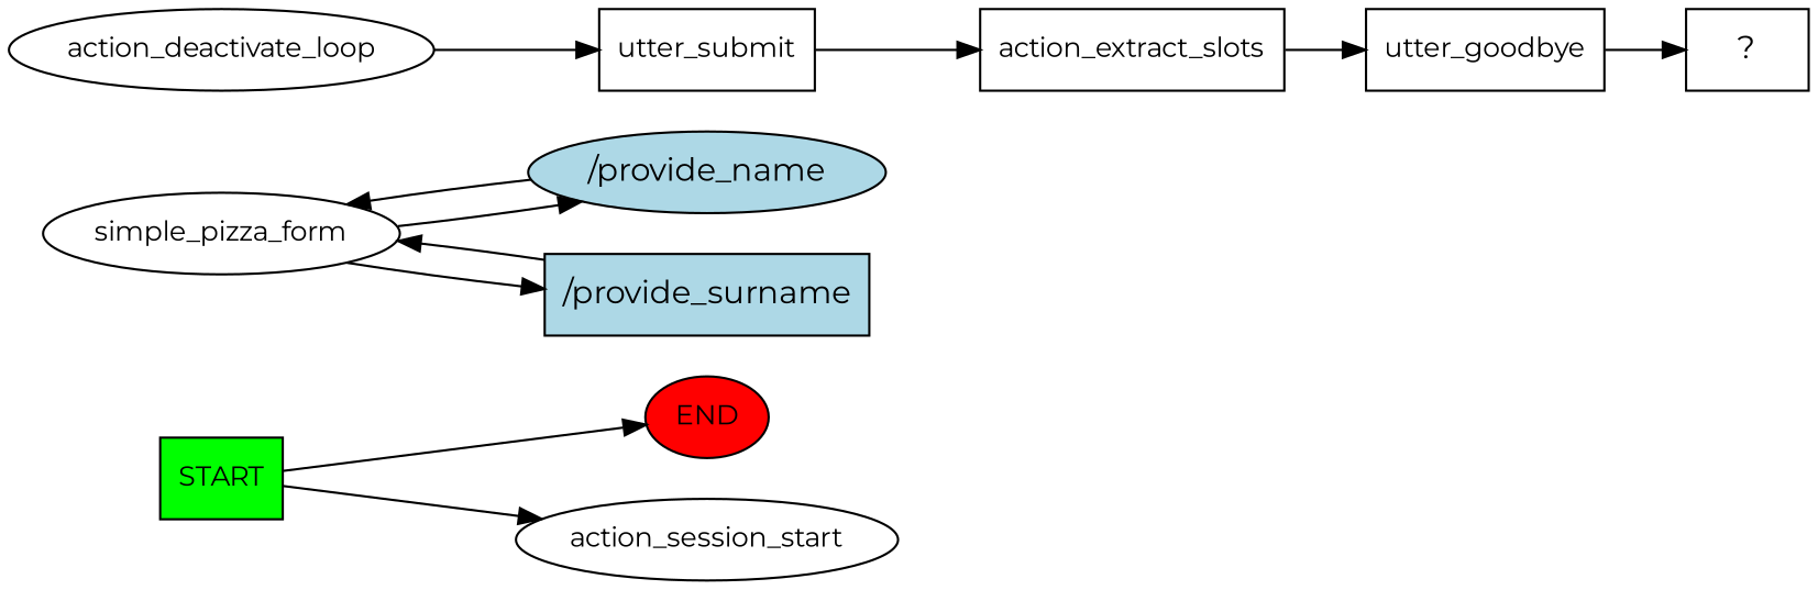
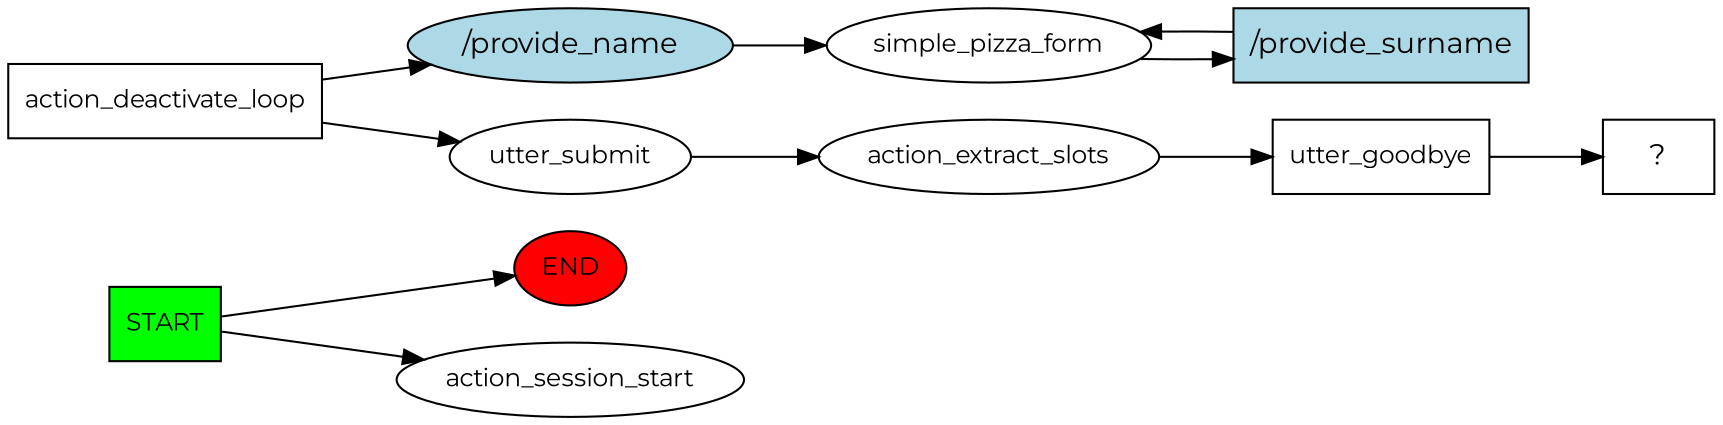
  digraph {
    fontname=Montserrat
    rankdir=LR
    node [fontname=Montserrat fontsize=12]
    edge [fontname=Montserrat]
    n1 [fillcolor=green label=START shape=box style=filled]
    n2 [fillcolor=red label=END style=filled]
    n3 [label=action_session_start]
    n4 [label=simple_pizza_form]
    n5 [fillcolor=lightblue label="/provide_name" shape=ellipse style=filled fontsize=""]
    n6 [fillcolor=lightblue label="/provide_surname" shape=rect style=filled fontsize=""]
-   n7 [label=action_deactivate_loop]
-   n8 [label=utter_submit shape=box]
-   n9 [label=action_extract_slots shape=box]
+   n7 [label=action_deactivate_loop shape=box]
+   n8 [label=utter_submit]
+   n9 [label=action_extract_slots]
    n10 [label=utter_goodbye shape=box]
    n11 [label="  ?  " shape=rect fontsize=""]
    n1 -> n2
    n1 -> n3
-   n4 -> n5
+   n7 -> n5
    n4 -> n6
    n5 -> n4
    n6 -> n4
    n7 -> n8
    n8 -> n9
    n9 -> n10
    n10 -> n11
  }
